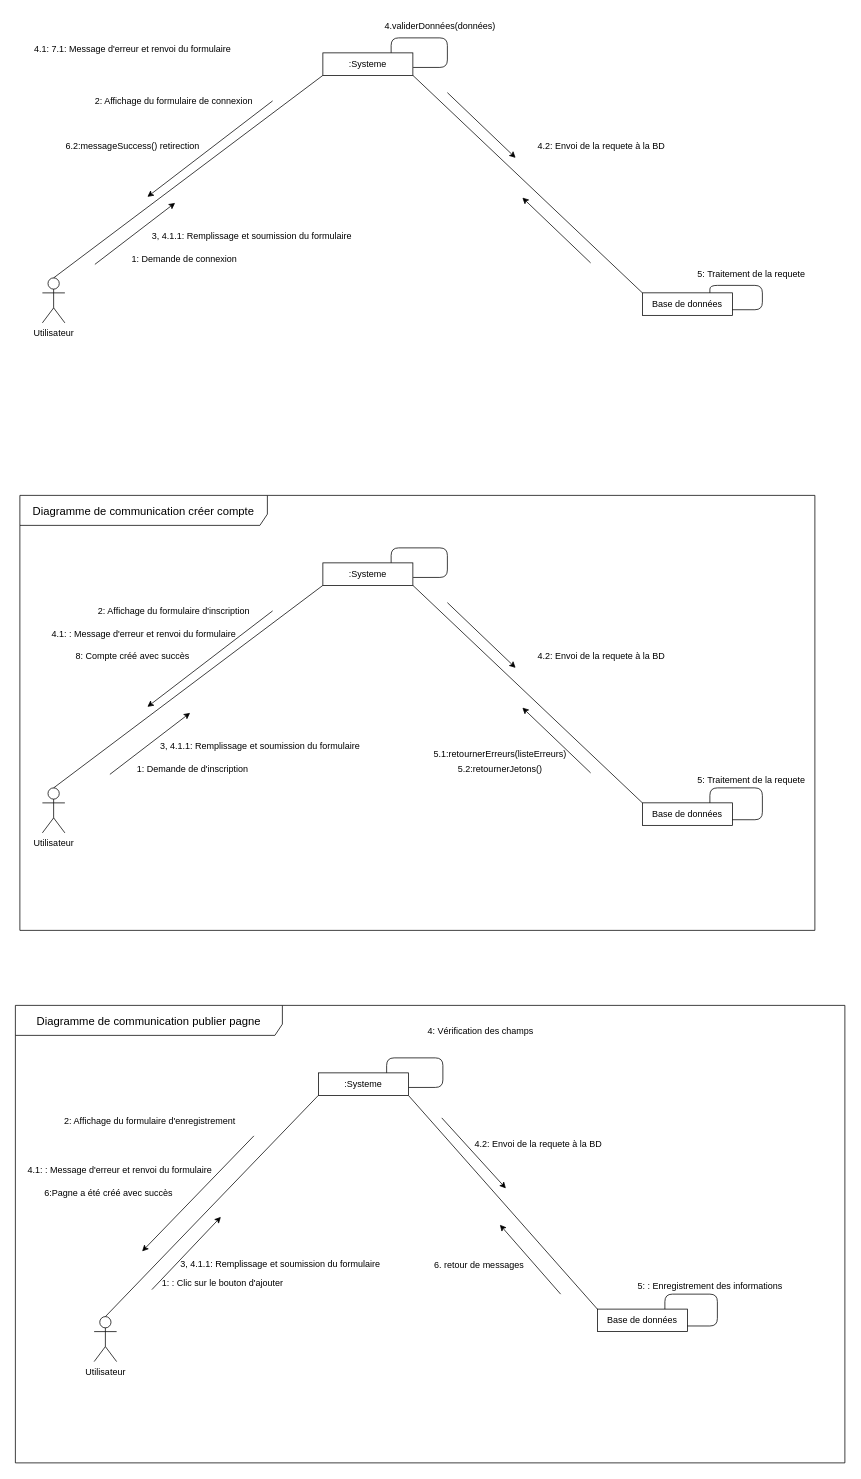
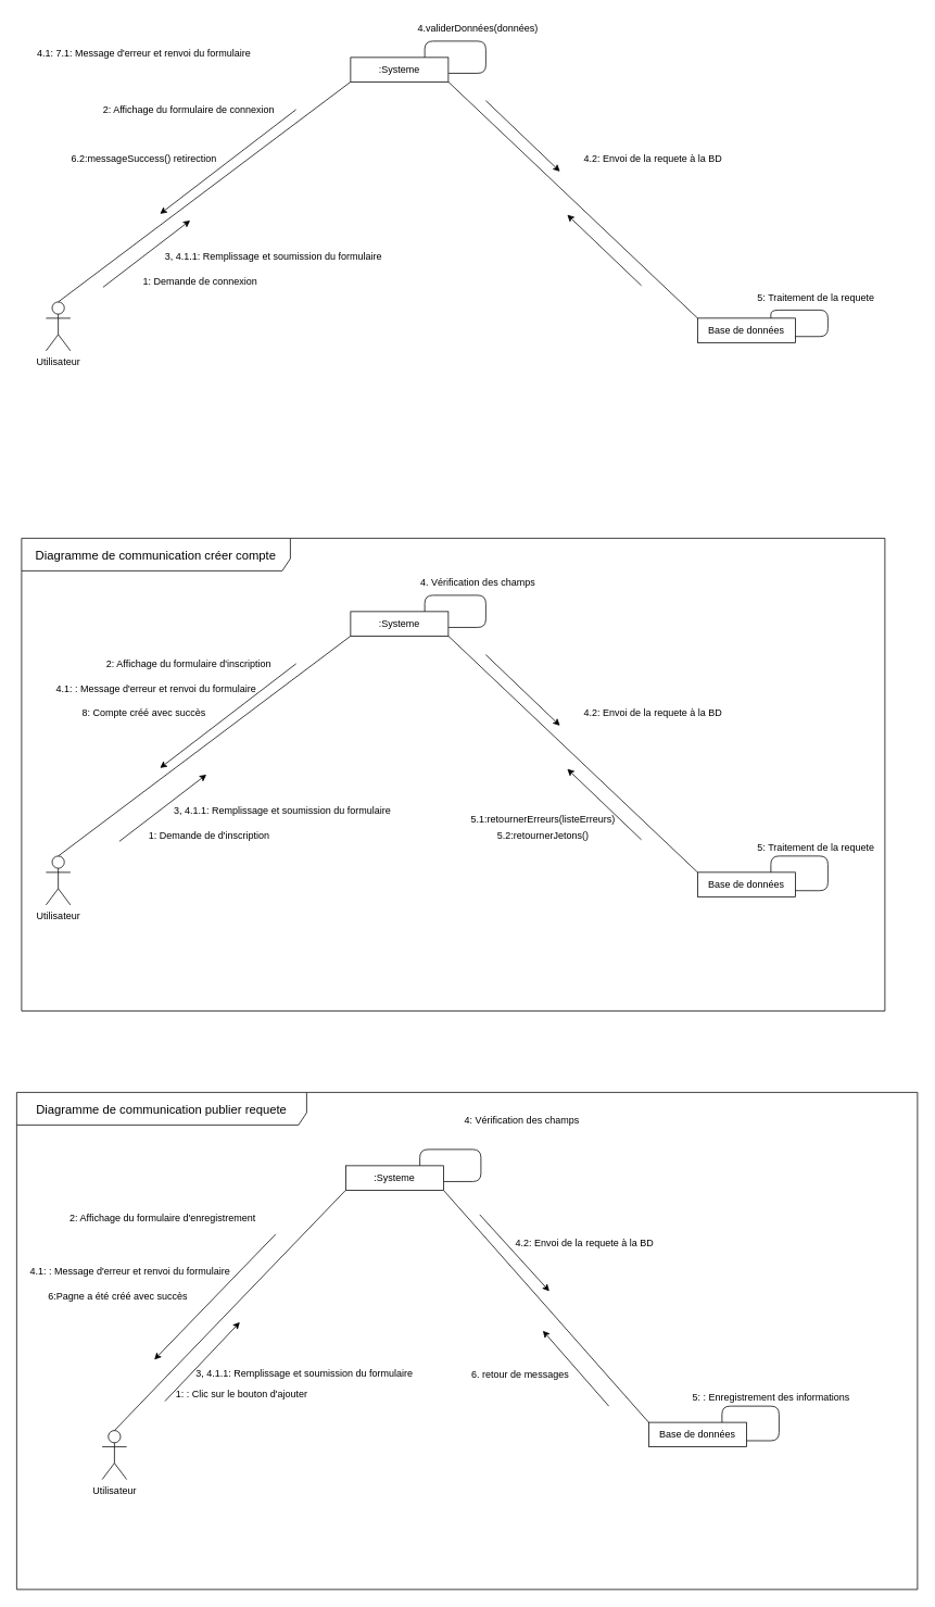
  <mxCell id="0" />
  <mxCell id="1" parent="0" />
  <mxCell id="2" value="Utilisateur" style="shape=umlActor;verticalLabelPosition=bottom;verticalAlign=top;html=1;outlineConnect=0;" parent="1" vertex="1"><mxGeometry x="56" y="370" width="30" height="60" as="geometry" /></mxCell>
  <mxCell id="3" style="edgeStyle=orthogonalEdgeStyle;rounded=1;orthogonalLoop=1;jettySize=auto;html=1;exitX=0.75;exitY=0;exitDx=0;exitDy=0;entryX=1.003;entryY=0.648;entryDx=0;entryDy=0;entryPerimeter=0;endArrow=none;endFill=0;" parent="1" target="6" edge="1"><mxGeometry relative="1" as="geometry"><mxPoint x="557" y="90" as="targetPoint" /><mxPoint x="521" y="70" as="sourcePoint" /><Array as="points"><mxPoint x="521" y="50" /><mxPoint x="596" y="50" /><mxPoint x="596" y="89" /></Array></mxGeometry></mxCell>
  <mxCell id="4" style="rounded=0;orthogonalLoop=1;jettySize=auto;html=1;exitX=1;exitY=1;exitDx=0;exitDy=0;entryX=0;entryY=0;entryDx=0;entryDy=0;endArrow=none;endFill=0;" parent="1" source="6" target="7" edge="1"><mxGeometry relative="1" as="geometry" /></mxCell>
  <mxCell id="5" style="rounded=0;orthogonalLoop=1;jettySize=auto;html=1;exitX=0;exitY=1;exitDx=0;exitDy=0;entryX=0.5;entryY=0;entryDx=0;entryDy=0;entryPerimeter=0;endArrow=none;endFill=0;" parent="1" source="6" target="2" edge="1"><mxGeometry relative="1" as="geometry" /></mxCell>
  <mxCell id="6" value=":Systeme" style="rounded=0;whiteSpace=wrap;html=1;" parent="1" vertex="1"><mxGeometry x="430" y="70" width="120" height="30" as="geometry" /></mxCell>
  <mxCell id="7" value="Base de  données" style="rounded=0;whiteSpace=wrap;html=1;" parent="1" vertex="1"><mxGeometry x="856" y="389.97" width="120" height="30" as="geometry" /></mxCell>
  <mxCell id="8" style="edgeStyle=orthogonalEdgeStyle;rounded=1;orthogonalLoop=1;jettySize=auto;html=1;exitX=0.75;exitY=0;exitDx=0;exitDy=0;entryX=1;entryY=0.75;entryDx=0;entryDy=0;endArrow=none;endFill=0;strokeColor=default;" parent="1" source="7" target="7" edge="1"><mxGeometry relative="1" as="geometry"><Array as="points"><mxPoint x="946" y="379.97" /><mxPoint x="1016" y="379.97" /><mxPoint x="1016" y="411.97" /></Array></mxGeometry></mxCell>
  <mxCell id="9" value="" style="endArrow=classic;startArrow=none;html=1;rounded=0;startFill=0;" parent="1" edge="1"><mxGeometry width="50" height="50" relative="1" as="geometry"><mxPoint x="126" y="352" as="sourcePoint" /><mxPoint x="233" y="270" as="targetPoint" /></mxGeometry></mxCell>
  <mxCell id="10" value="1: Demande de connexion&lt;br/&gt;" style="text;html=1;align=center;verticalAlign=middle;resizable=0;points=[];autosize=1;strokeColor=none;fillColor=none;" parent="1" vertex="1"><mxGeometry x="165" y="330" width="160" height="30" as="geometry" /></mxCell>
  <mxCell id="11" value="4.validerDonnées(données)" style="text;html=1;align=center;verticalAlign=middle;resizable=0;points=[];autosize=1;strokeColor=none;fillColor=none;" parent="1" vertex="1"><mxGeometry x="501" y="20" width="170" height="30" as="geometry" /></mxCell>
  <mxCell id="12" value="" style="endArrow=none;startArrow=classic;html=1;rounded=0;startFill=1;endFill=0;" parent="1" edge="1"><mxGeometry width="50" height="50" relative="1" as="geometry"><mxPoint x="196" y="262" as="sourcePoint" /><mxPoint x="363" y="134" as="targetPoint" /></mxGeometry></mxCell>
  <mxCell id="13" value="2: Affichage du formulaire de connexion" style="text;html=1;align=center;verticalAlign=middle;resizable=0;points=[];autosize=1;strokeColor=none;fillColor=none;" parent="1" vertex="1"><mxGeometry x="116" y="120" width="230" height="30" as="geometry" /></mxCell>
  <mxCell id="14" value="3, 4.1.1: Remplissage et soumission du formulaire" style="text;html=1;align=center;verticalAlign=middle;resizable=0;points=[];autosize=1;strokeColor=none;fillColor=none;" parent="1" vertex="1"><mxGeometry x="190" y="300" width="290" height="30" as="geometry" /></mxCell>
  <mxCell id="15" value="5: Traitement de la requete&lt;br/&gt;" style="text;html=1;align=center;verticalAlign=middle;resizable=0;points=[];autosize=1;strokeColor=none;fillColor=none;" parent="1" vertex="1"><mxGeometry x="916" y="350" width="170" height="30" as="geometry" /></mxCell>
  <mxCell id="16" value="4.2: Envoi de la requete à la BD" style="text;html=1;align=center;verticalAlign=middle;resizable=0;points=[];autosize=1;strokeColor=none;fillColor=none;" parent="1" vertex="1"><mxGeometry x="706" y="180" width="190" height="30" as="geometry" /></mxCell>
  <mxCell id="17" value="" style="endArrow=none;startArrow=classic;html=1;rounded=0;startFill=1;endFill=0;" parent="1" edge="1"><mxGeometry width="50" height="50" relative="1" as="geometry"><mxPoint x="687" y="210" as="sourcePoint" /><mxPoint x="596" y="123" as="targetPoint" /></mxGeometry></mxCell>
  <mxCell id="18" value="" style="endArrow=classic;startArrow=none;html=1;rounded=0;startFill=0;endFill=1;" parent="1" edge="1"><mxGeometry width="50" height="50" relative="1" as="geometry"><mxPoint x="787" y="350" as="sourcePoint" /><mxPoint x="696" y="263" as="targetPoint" /></mxGeometry></mxCell>
  <mxCell id="19" value="4.1: 7.1: Message d'erreur et renvoi du formulaire" style="text;html=1;align=center;verticalAlign=middle;resizable=0;points=[];autosize=1;strokeColor=none;fillColor=none;" parent="1" vertex="1"><mxGeometry x="31" y="50" width="290" height="30" as="geometry" /></mxCell>
  <mxCell id="20" value="6.2:messageSuccess() retirection" style="text;html=1;align=center;verticalAlign=middle;resizable=0;points=[];autosize=1;strokeColor=none;fillColor=none;" parent="1" vertex="1"><mxGeometry x="76" y="180" width="200" height="30" as="geometry" /></mxCell>
  <mxCell id="21" value="&lt;font style=&quot;font-size: 15px;&quot;&gt;Diagramme de communication créer compte&lt;br/&gt;&lt;/font&gt;" style="shape=umlFrame;whiteSpace=wrap;html=1;pointerEvents=0;recursiveResize=0;container=1;collapsible=0;width=330;movable=1;resizable=1;rotatable=1;deletable=1;editable=1;locked=0;connectable=1;height=40;" parent="1" vertex="1"><mxGeometry x="26" y="660" width="1060" height="580" as="geometry" /></mxCell>
  <mxCell id="22" value="2: Affichage du formulaire d'inscription" style="text;html=1;align=center;verticalAlign=middle;resizable=0;points=[];autosize=1;strokeColor=none;fillColor=none;" parent="21" vertex="1"><mxGeometry x="90" y="140" width="230" height="30" as="geometry" /></mxCell>
  <mxCell id="23" value="Utilisateur" style="shape=umlActor;verticalLabelPosition=bottom;verticalAlign=top;html=1;outlineConnect=0;" parent="1" vertex="1"><mxGeometry x="56" y="1050" width="30" height="60" as="geometry" /></mxCell>
  <mxCell id="24" style="edgeStyle=orthogonalEdgeStyle;rounded=1;orthogonalLoop=1;jettySize=auto;html=1;exitX=0.75;exitY=0;exitDx=0;exitDy=0;entryX=1.003;entryY=0.648;entryDx=0;entryDy=0;entryPerimeter=0;endArrow=none;endFill=0;" parent="1" target="27" edge="1"><mxGeometry relative="1" as="geometry"><mxPoint x="557" y="770" as="targetPoint" /><mxPoint x="521" y="750" as="sourcePoint" /><Array as="points"><mxPoint x="521" y="730" /><mxPoint x="596" y="730" /><mxPoint x="596" y="769" /></Array></mxGeometry></mxCell>
  <mxCell id="25" style="rounded=0;orthogonalLoop=1;jettySize=auto;html=1;exitX=1;exitY=1;exitDx=0;exitDy=0;entryX=0;entryY=0;entryDx=0;entryDy=0;endArrow=none;endFill=0;" parent="1" source="27" target="28" edge="1"><mxGeometry relative="1" as="geometry" /></mxCell>
  <mxCell id="26" style="rounded=0;orthogonalLoop=1;jettySize=auto;html=1;exitX=0;exitY=1;exitDx=0;exitDy=0;entryX=0.5;entryY=0;entryDx=0;entryDy=0;entryPerimeter=0;endArrow=none;endFill=0;" parent="1" source="27" target="23" edge="1"><mxGeometry relative="1" as="geometry" /></mxCell>
  <mxCell id="27" value=":Systeme" style="rounded=0;whiteSpace=wrap;html=1;" parent="1" vertex="1"><mxGeometry x="430" y="750" width="120" height="30" as="geometry" /></mxCell>
  <mxCell id="28" value="Base de  données" style="rounded=0;whiteSpace=wrap;html=1;" parent="1" vertex="1"><mxGeometry x="856" y="1069.97" width="120" height="30" as="geometry" /></mxCell>
  <mxCell id="29" style="edgeStyle=orthogonalEdgeStyle;rounded=1;orthogonalLoop=1;jettySize=auto;html=1;exitX=0.75;exitY=0;exitDx=0;exitDy=0;entryX=1;entryY=0.75;entryDx=0;entryDy=0;endArrow=none;endFill=0;" parent="1" source="28" target="28" edge="1"><mxGeometry relative="1" as="geometry"><Array as="points"><mxPoint x="946" y="1050" /><mxPoint x="1016" y="1050" /><mxPoint x="1016" y="1093" /></Array></mxGeometry></mxCell>
  <mxCell id="30" value="" style="endArrow=classic;startArrow=none;html=1;rounded=0;startFill=0;" parent="1" edge="1"><mxGeometry width="50" height="50" relative="1" as="geometry"><mxPoint x="146" y="1032" as="sourcePoint" /><mxPoint x="253" y="950" as="targetPoint" /></mxGeometry></mxCell>
  <mxCell id="31" value="1: Demande de  d'inscription" style="text;html=1;align=center;verticalAlign=middle;resizable=0;points=[];autosize=1;strokeColor=none;fillColor=none;" parent="1" vertex="1"><mxGeometry x="171" y="1010" width="170" height="30" as="geometry" /></mxCell>
+ <mxCell id="32" value="4. Vérification des champs" style="text;html=1;align=center;verticalAlign=middle;resizable=0;points=[];autosize=1;strokeColor=none;fillColor=none;" parent="1" vertex="1"><mxGeometry x="506" y="700" width="160" height="30" as="geometry" /></mxCell>
  <mxCell id="33" value="" style="endArrow=none;startArrow=classic;html=1;rounded=0;startFill=1;endFill=0;" parent="1" edge="1"><mxGeometry width="50" height="50" relative="1" as="geometry"><mxPoint x="196" y="942" as="sourcePoint" /><mxPoint x="363" y="814" as="targetPoint" /></mxGeometry></mxCell>
  <mxCell id="34" value="3, 4.1.1: Remplissage et soumission du formulaire" style="text;html=1;align=center;verticalAlign=middle;resizable=0;points=[];autosize=1;strokeColor=none;fillColor=none;" parent="1" vertex="1"><mxGeometry x="201" y="980" width="290" height="30" as="geometry" /></mxCell>
  <mxCell id="35" value="5: Traitement de la requete&lt;br/&gt;" style="text;html=1;align=center;verticalAlign=middle;resizable=0;points=[];autosize=1;strokeColor=none;fillColor=none;" parent="1" vertex="1"><mxGeometry x="916" y="1025" width="170" height="30" as="geometry" /></mxCell>
  <mxCell id="36" value="4.2: Envoi de la requete à la BD" style="text;html=1;align=center;verticalAlign=middle;resizable=0;points=[];autosize=1;strokeColor=none;fillColor=none;" parent="1" vertex="1"><mxGeometry x="706" y="860" width="190" height="30" as="geometry" /></mxCell>
  <mxCell id="37" value="5.1:retournerErreurs(listeErreurs)" style="text;html=1;align=center;verticalAlign=middle;resizable=0;points=[];autosize=1;strokeColor=none;fillColor=none;" parent="1" vertex="1"><mxGeometry x="566" y="990" width="200" height="30" as="geometry" /></mxCell>
  <mxCell id="38" value="" style="endArrow=none;startArrow=classic;html=1;rounded=0;startFill=1;endFill=0;" parent="1" edge="1"><mxGeometry width="50" height="50" relative="1" as="geometry"><mxPoint x="687" y="890" as="sourcePoint" /><mxPoint x="596" y="803" as="targetPoint" /></mxGeometry></mxCell>
  <mxCell id="39" value="" style="endArrow=classic;startArrow=none;html=1;rounded=0;startFill=0;endFill=1;" parent="1" edge="1"><mxGeometry width="50" height="50" relative="1" as="geometry"><mxPoint x="787" y="1030" as="sourcePoint" /><mxPoint x="696" y="943" as="targetPoint" /></mxGeometry></mxCell>
  <mxCell id="40" value="4.1: : Message d'erreur et renvoi du formulaire" style="text;html=1;align=center;verticalAlign=middle;resizable=0;points=[];autosize=1;strokeColor=none;fillColor=none;" parent="1" vertex="1"><mxGeometry x="56" y="830" width="270" height="30" as="geometry" /></mxCell>
  <mxCell id="41" value="5.2:retournerJetons()" style="text;html=1;align=center;verticalAlign=middle;resizable=0;points=[];autosize=1;strokeColor=none;fillColor=none;" parent="1" vertex="1"><mxGeometry x="596" y="1010" width="140" height="30" as="geometry" /></mxCell>
  <mxCell id="42" value="8: Compte créé avec succès" style="text;html=1;align=center;verticalAlign=middle;resizable=0;points=[];autosize=1;strokeColor=none;fillColor=none;" parent="1" vertex="1"><mxGeometry x="91" y="860" width="170" height="30" as="geometry" /></mxCell>
- <mxCell id="43" value="&lt;font style=&quot;font-size: 15px;&quot;&gt;Diagramme de communication publier pagne&lt;br&gt;&lt;/font&gt;" style="shape=umlFrame;whiteSpace=wrap;html=1;pointerEvents=0;recursiveResize=0;container=1;collapsible=0;width=356;movable=0;resizable=0;rotatable=0;deletable=0;editable=0;locked=1;connectable=0;height=40;" parent="1" vertex="1"><mxGeometry x="20" y="1340" width="1106" height="610" as="geometry" /></mxCell>
+ <mxCell id="43" value="&lt;font style=&quot;font-size: 15px;&quot;&gt;Diagramme de communication publier requete&lt;br&gt;&lt;/font&gt;" style="shape=umlFrame;whiteSpace=wrap;html=1;pointerEvents=0;recursiveResize=0;container=1;collapsible=0;width=356;movable=0;resizable=0;rotatable=0;deletable=0;editable=0;locked=1;connectable=0;height=40;" parent="1" vertex="1"><mxGeometry x="20" y="1340" width="1106" height="610" as="geometry" /></mxCell>
  <mxCell id="44" value="Utilisateur" style="shape=umlActor;verticalLabelPosition=bottom;verticalAlign=top;html=1;outlineConnect=0;" parent="1" vertex="1"><mxGeometry x="125" y="1754.97" width="30" height="60" as="geometry" /></mxCell>
  <mxCell id="45" style="edgeStyle=orthogonalEdgeStyle;rounded=1;orthogonalLoop=1;jettySize=auto;html=1;exitX=0.75;exitY=0;exitDx=0;exitDy=0;entryX=1.003;entryY=0.648;entryDx=0;entryDy=0;entryPerimeter=0;endArrow=none;endFill=0;" parent="1" target="48" edge="1"><mxGeometry relative="1" as="geometry"><mxPoint x="551" y="1450" as="targetPoint" /><mxPoint x="515" y="1430" as="sourcePoint" /><Array as="points"><mxPoint x="515" y="1410" /><mxPoint x="590" y="1410" /><mxPoint x="590" y="1449" /></Array></mxGeometry></mxCell>
  <mxCell id="46" style="rounded=0;orthogonalLoop=1;jettySize=auto;html=1;entryX=0;entryY=0;entryDx=0;entryDy=0;endArrow=none;endFill=0;exitX=1;exitY=1;exitDx=0;exitDy=0;" parent="1" source="48" target="49" edge="1"><mxGeometry relative="1" as="geometry"><mxPoint x="546" y="1460" as="sourcePoint" /></mxGeometry></mxCell>
  <mxCell id="47" style="rounded=0;orthogonalLoop=1;jettySize=auto;html=1;exitX=0;exitY=1;exitDx=0;exitDy=0;entryX=0.5;entryY=0;entryDx=0;entryDy=0;entryPerimeter=0;endArrow=none;endFill=0;" parent="1" source="48" target="44" edge="1"><mxGeometry relative="1" as="geometry" /></mxCell>
  <mxCell id="48" value=":Systeme" style="rounded=0;whiteSpace=wrap;html=1;" parent="1" vertex="1"><mxGeometry x="424" y="1430" width="120" height="30" as="geometry" /></mxCell>
  <mxCell id="49" value="Base de  données" style="rounded=0;whiteSpace=wrap;html=1;" parent="1" vertex="1"><mxGeometry x="796" y="1744.97" width="120" height="30" as="geometry" /></mxCell>
  <mxCell id="50" style="edgeStyle=orthogonalEdgeStyle;rounded=1;orthogonalLoop=1;jettySize=auto;html=1;exitX=0.75;exitY=0;exitDx=0;exitDy=0;entryX=1;entryY=0.75;entryDx=0;entryDy=0;endArrow=none;endFill=0;" parent="1" source="49" target="49" edge="1"><mxGeometry relative="1" as="geometry"><Array as="points"><mxPoint x="886" y="1725" /><mxPoint x="956" y="1725" /><mxPoint x="956" y="1768" /></Array></mxGeometry></mxCell>
  <mxCell id="51" value="" style="endArrow=classic;startArrow=none;html=1;rounded=0;startFill=0;" parent="1" edge="1"><mxGeometry width="50" height="50" relative="1" as="geometry"><mxPoint x="202" y="1719" as="sourcePoint" /><mxPoint x="294" y="1622" as="targetPoint" /></mxGeometry></mxCell>
  <mxCell id="52" value="1: : Clic sur le bouton d'ajouter" style="text;html=1;align=center;verticalAlign=middle;resizable=0;points=[];autosize=1;strokeColor=none;fillColor=none;" parent="1" vertex="1"><mxGeometry x="201" y="1695" width="190" height="30" as="geometry" /></mxCell>
  <mxCell id="53" value="4: Vérification des champs&lt;br/&gt;" style="text;html=1;align=center;verticalAlign=middle;resizable=0;points=[];autosize=1;strokeColor=none;fillColor=none;" parent="1" vertex="1"><mxGeometry x="560" y="1360" width="160" height="30" as="geometry" /></mxCell>
  <mxCell id="54" value="" style="endArrow=none;startArrow=classic;html=1;rounded=0;startFill=1;endFill=0;" parent="1" edge="1"><mxGeometry width="50" height="50" relative="1" as="geometry"><mxPoint x="189" y="1668" as="sourcePoint" /><mxPoint x="338" y="1514" as="targetPoint" /></mxGeometry></mxCell>
  <mxCell id="55" value="2: Affichage du formulaire d'enregistrement" style="text;html=1;align=center;verticalAlign=middle;resizable=0;points=[];autosize=1;strokeColor=none;fillColor=none;" parent="1" vertex="1"><mxGeometry x="74" y="1480" width="250" height="30" as="geometry" /></mxCell>
  <mxCell id="56" value="3, 4.1.1: Remplissage et soumission du formulaire" style="text;html=1;align=center;verticalAlign=middle;resizable=0;points=[];autosize=1;strokeColor=none;fillColor=none;" parent="1" vertex="1"><mxGeometry x="228" y="1670" width="290" height="30" as="geometry" /></mxCell>
  <mxCell id="57" value="5:&amp;nbsp;: Enregistrement des informations" style="text;html=1;align=center;verticalAlign=middle;resizable=0;points=[];autosize=1;strokeColor=none;fillColor=none;" parent="1" vertex="1"><mxGeometry x="836" y="1700" width="220" height="30" as="geometry" /></mxCell>
  <mxCell id="58" value="4.2: Envoi de la requete à la BD" style="text;html=1;align=center;verticalAlign=middle;resizable=0;points=[];autosize=1;strokeColor=none;fillColor=none;" parent="1" vertex="1"><mxGeometry x="622" y="1510" width="190" height="30" as="geometry" /></mxCell>
  <mxCell id="59" value="6. retour de messages" style="text;html=1;align=center;verticalAlign=middle;resizable=0;points=[];autosize=1;strokeColor=none;fillColor=none;" parent="1" vertex="1"><mxGeometry x="568" y="1671" width="140" height="30" as="geometry" /></mxCell>
  <mxCell id="60" value="" style="endArrow=none;startArrow=classic;html=1;rounded=0;startFill=1;endFill=0;" parent="1" edge="1"><mxGeometry width="50" height="50" relative="1" as="geometry"><mxPoint x="674" y="1584" as="sourcePoint" /><mxPoint x="588.5" y="1490" as="targetPoint" /></mxGeometry></mxCell>
  <mxCell id="61" value="" style="endArrow=classic;startArrow=none;html=1;rounded=0;startFill=0;endFill=1;" parent="1" edge="1"><mxGeometry width="50" height="50" relative="1" as="geometry"><mxPoint x="747" y="1725" as="sourcePoint" /><mxPoint x="666" y="1632.5" as="targetPoint" /></mxGeometry></mxCell>
  <mxCell id="62" value="4.1: : Message d'erreur et renvoi du formulaire" style="text;html=1;align=center;verticalAlign=middle;resizable=0;points=[];autosize=1;strokeColor=none;fillColor=none;" parent="1" vertex="1"><mxGeometry x="24" y="1545" width="270" height="30" as="geometry" /></mxCell>
  <mxCell id="63" value="6:Pagne a été&amp;nbsp;créé avec succès" style="text;html=1;align=center;verticalAlign=middle;resizable=0;points=[];autosize=1;strokeColor=none;fillColor=none;" parent="1" vertex="1"><mxGeometry x="49" y="1575" width="190" height="30" as="geometry" /></mxCell>
